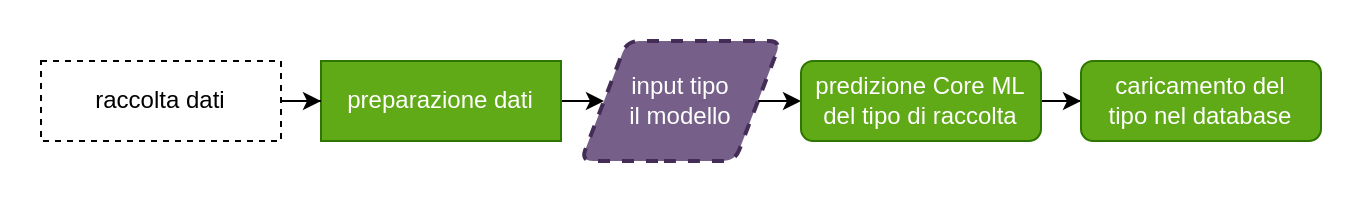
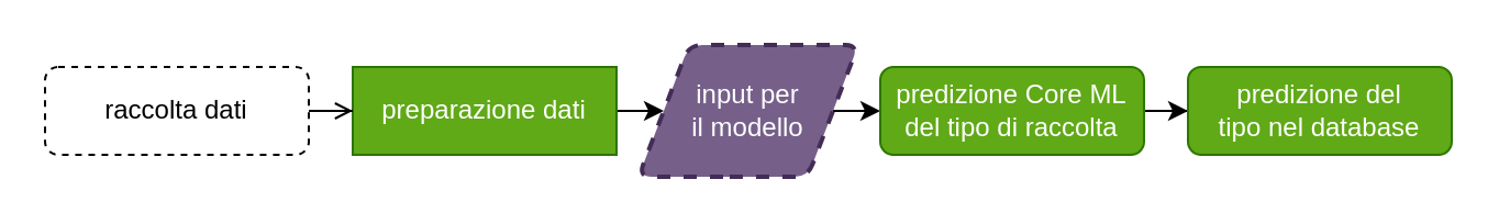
  <mxCell id="0" />
  <mxCell id="1" parent="0" />
  <mxCell id="2" style="edgeStyle=orthogonalEdgeStyle;rounded=0;orthogonalLoop=1;jettySize=auto;html=1;entryX=0;entryY=0.5;entryDx=0;entryDy=0;" edge="1" parent="1" source="3" target="7"><mxGeometry relative="1" as="geometry" /></mxCell>
  <mxCell id="3" value="preparazione dati" style="whiteSpace=wrap;html=1;fontSize=12;glass=0;strokeWidth=1;shadow=0;fillColor=#60a917;strokeColor=#2D7600;fontColor=#ffffff;rounded=0;" vertex="1" parent="1"><mxGeometry x="160" y="30" width="120" height="40" as="geometry" /></mxCell>
- <mxCell id="4" style="edgeStyle=orthogonalEdgeStyle;rounded=0;orthogonalLoop=1;jettySize=auto;html=1;entryX=0;entryY=0.5;entryDx=0;entryDy=0;" edge="1" parent="1" source="5" target="3"><mxGeometry relative="1" as="geometry" /></mxCell>
- <mxCell id="5" value="raccolta dati" style="whiteSpace=wrap;html=1;fontSize=12;glass=0;strokeWidth=1;shadow=0;dashed=1;rounded=0;" vertex="1" parent="1"><mxGeometry x="20" y="30" width="120" height="40" as="geometry" /></mxCell>
+ <mxCell id="4" style="edgeStyle=orthogonalEdgeStyle;rounded=0;orthogonalLoop=1;jettySize=auto;html=1;entryX=0;entryY=0.5;entryDx=0;entryDy=0;endArrow=open;" edge="1" parent="1" source="5" target="3"><mxGeometry relative="1" as="geometry" /></mxCell>
+ <mxCell id="5" value="raccolta dati" style="rounded=1;whiteSpace=wrap;html=1;fontSize=12;glass=0;strokeWidth=1;shadow=0;dashed=1;" vertex="1" parent="1"><mxGeometry x="20" y="30" width="120" height="40" as="geometry" /></mxCell>
  <mxCell id="6" style="edgeStyle=orthogonalEdgeStyle;rounded=0;orthogonalLoop=1;jettySize=auto;html=1;exitX=1;exitY=0.5;exitDx=0;exitDy=0;entryX=0;entryY=0.5;entryDx=0;entryDy=0;" edge="1" parent="1" source="7" target="9"><mxGeometry relative="1" as="geometry" /></mxCell>
- <mxCell id="7" value="input tipo&lt;br&gt;il modello" style="shape=parallelogram;html=1;strokeWidth=2;perimeter=parallelogramPerimeter;whiteSpace=wrap;rounded=1;arcSize=12;size=0.23;dashed=1;fillColor=#76608a;strokeColor=#432D57;fontColor=#ffffff;" vertex="1" parent="1"><mxGeometry x="290" y="20" width="100" height="60" as="geometry" /></mxCell>
+ <mxCell id="7" value="input per&lt;br&gt;il modello" style="shape=parallelogram;html=1;strokeWidth=2;perimeter=parallelogramPerimeter;whiteSpace=wrap;rounded=1;arcSize=12;size=0.23;dashed=1;fillColor=#76608a;strokeColor=#432D57;fontColor=#ffffff;" vertex="1" parent="1"><mxGeometry x="290" y="20" width="100" height="60" as="geometry" /></mxCell>
  <mxCell id="8" style="edgeStyle=orthogonalEdgeStyle;rounded=0;orthogonalLoop=1;jettySize=auto;html=1;exitX=1;exitY=0.5;exitDx=0;exitDy=0;" edge="1" parent="1" source="9" target="10"><mxGeometry relative="1" as="geometry" /></mxCell>
  <mxCell id="9" value="predizione Core ML&lt;br&gt;del tipo di raccolta" style="rounded=1;whiteSpace=wrap;html=1;fontSize=12;glass=0;strokeWidth=1;shadow=0;fillColor=#60a917;strokeColor=#2D7600;fontColor=#ffffff;" vertex="1" parent="1"><mxGeometry x="400" y="30" width="120" height="40" as="geometry" /></mxCell>
- <mxCell id="10" value="caricamento del&lt;br&gt;tipo nel database" style="rounded=1;whiteSpace=wrap;html=1;fontSize=12;glass=0;strokeWidth=1;shadow=0;fillColor=#60a917;strokeColor=#2D7600;fontColor=#ffffff;" vertex="1" parent="1"><mxGeometry x="540" y="30" width="120" height="40" as="geometry" /></mxCell>
+ <mxCell id="10" value="predizione del&lt;br&gt;tipo nel database" style="rounded=1;whiteSpace=wrap;html=1;fontSize=12;glass=0;strokeWidth=1;shadow=0;fillColor=#60a917;strokeColor=#2D7600;fontColor=#ffffff;" vertex="1" parent="1"><mxGeometry x="540" y="30" width="120" height="40" as="geometry" /></mxCell>
